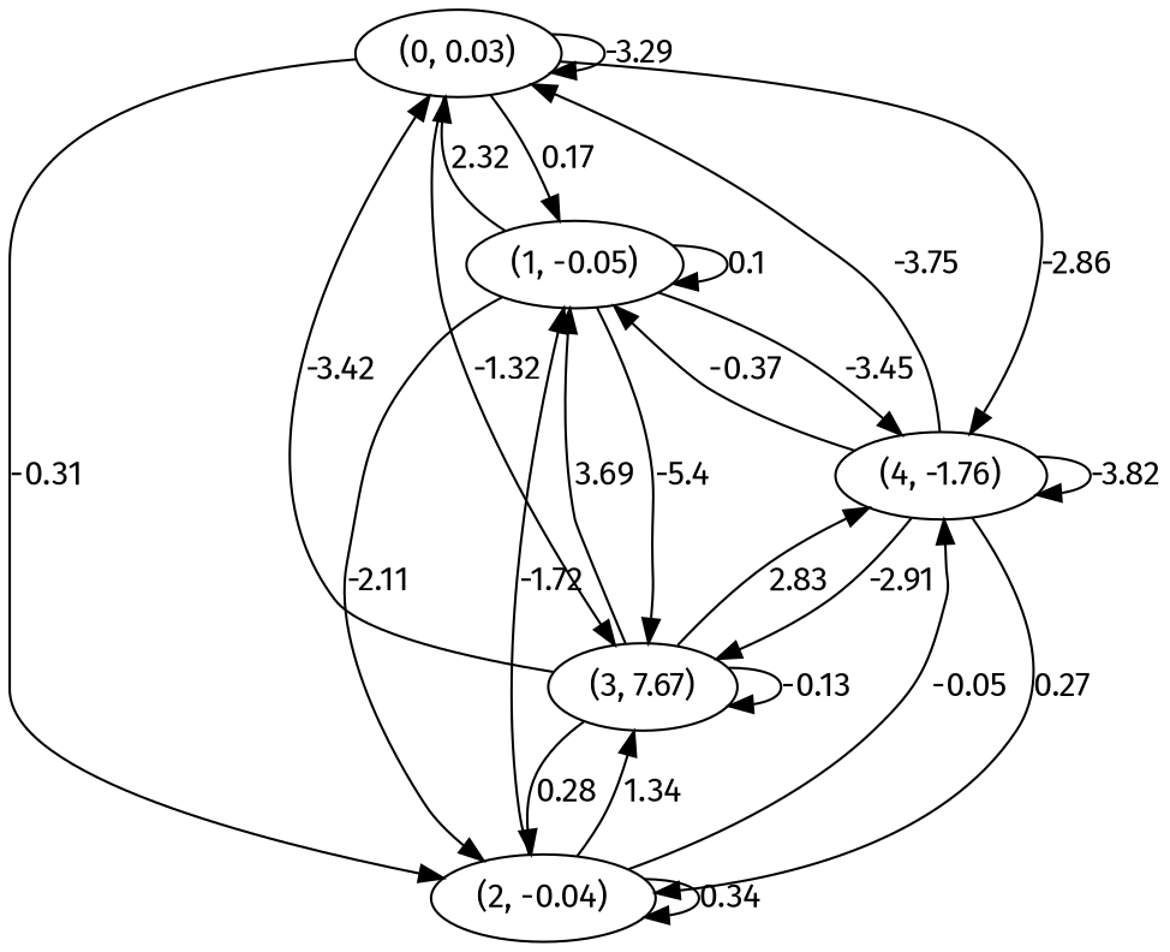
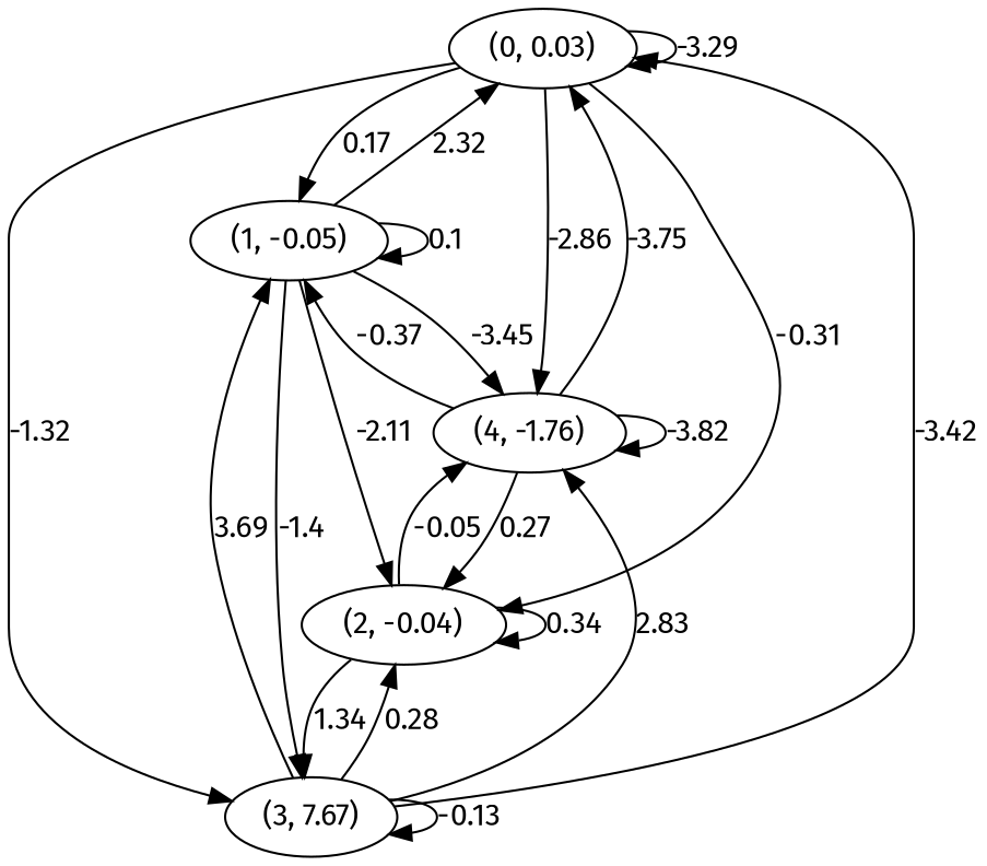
  digraph {
    fontname="Fira Sans"
    node [fontname="Fira Sans"]
    edge [fontname="Fira Sans"]
    n1 [label="(0, 0.03)"]
    n2 [label="(1, -0.05)"]
    n3 [label="(2, -0.04)"]
    n4 [label="(3, 7.67)"]
    n5 [label="(4, -1.76)"]
    n1 -> n1 [label=-3.29]
    n1 -> n2 [label=0.17]
    n1 -> n3 [label=-0.31]
    n1 -> n4 [label=-1.32]
    n1 -> n5 [label=-2.86]
    n2 -> n1 [label=2.32]
    n2 -> n2 [label=0.1]
    n2 -> n3 [label=-2.11]
-   n2 -> n4 [label=-5.4]
+   n2 -> n4 [label=-1.4]
    n2 -> n5 [label=-3.45]
-   n3 -> n2 [label=-1.72]
    n3 -> n3 [label=0.34]
    n3 -> n4 [label=1.34]
    n3 -> n5 [label=-0.05]
    n4 -> n1 [label=-3.42]
    n4 -> n2 [label=3.69]
    n4 -> n3 [label=0.28]
    n4 -> n4 [label=-0.13]
    n4 -> n5 [label=2.83]
    n5 -> n1 [label=-3.75]
    n5 -> n2 [label=-0.37]
    n5 -> n3 [label=0.27]
-   n5 -> n4 [label=-2.91]
    n5 -> n5 [label=-3.82]
  }
